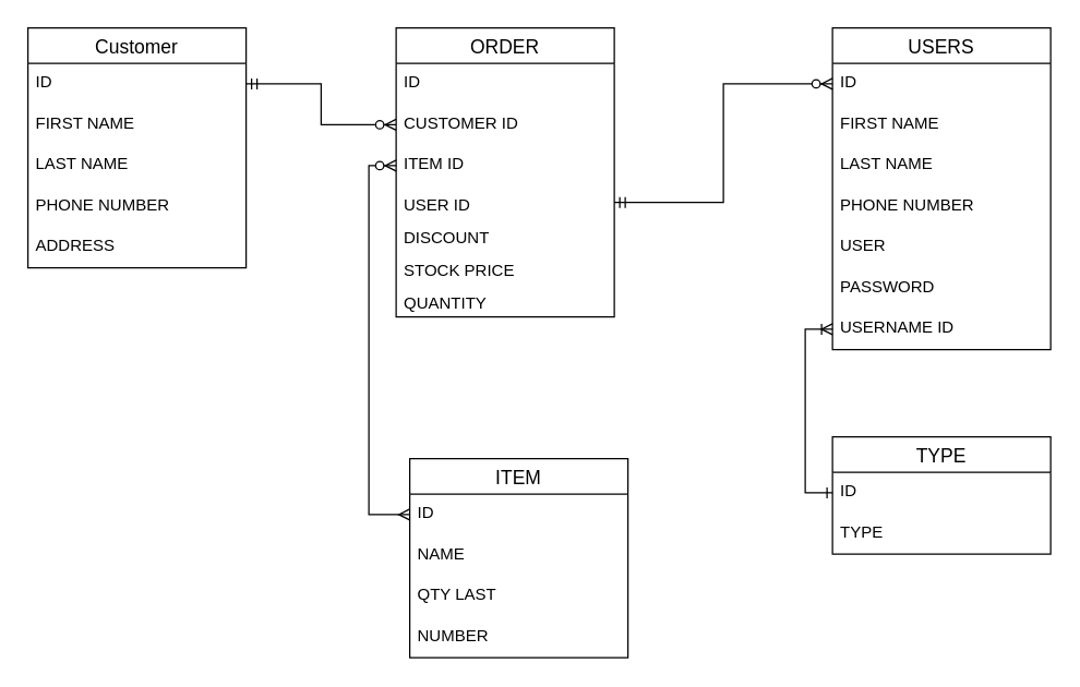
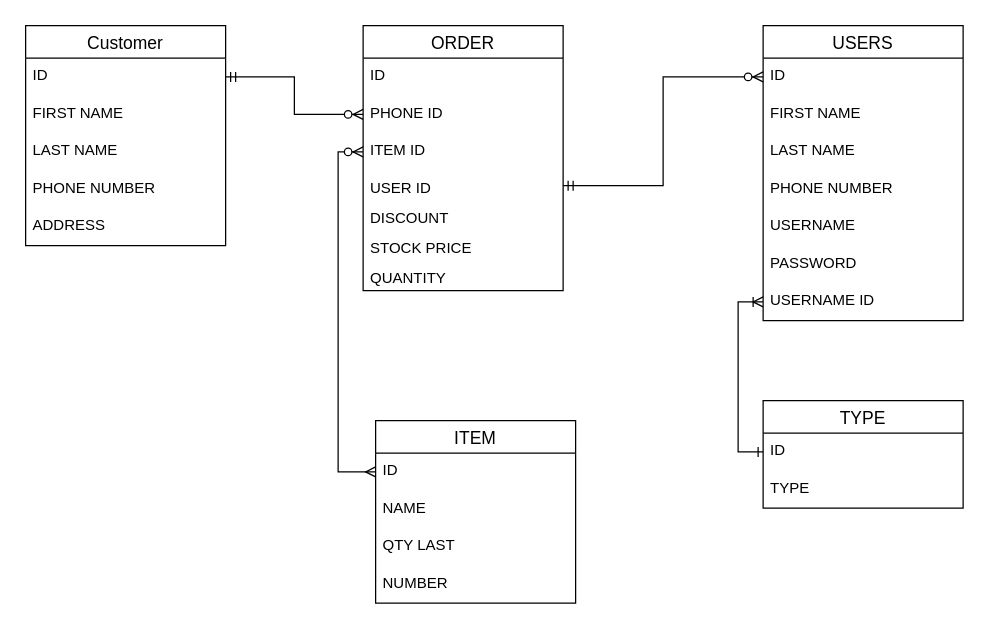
  <mxCell id="0" />
  <mxCell id="1" parent="0" />
  <mxCell id="2" value="USERS" style="swimlane;fontStyle=0;childLayout=stackLayout;horizontal=1;startSize=26;horizontalStack=0;resizeParent=1;resizeParentMax=0;resizeLast=0;collapsible=1;marginBottom=0;align=center;fontSize=14;" vertex="1" parent="1"><mxGeometry x="610" y="20" width="160" height="236" as="geometry" /></mxCell>
  <mxCell id="3" value="ID" style="text;strokeColor=none;fillColor=none;spacingLeft=4;spacingRight=4;overflow=hidden;rotatable=0;points=[[0,0.5],[1,0.5]];portConstraint=eastwest;fontSize=12;" vertex="1" parent="2"><mxGeometry y="26" width="160" height="30" as="geometry" /></mxCell>
  <mxCell id="4" value="FIRST NAME" style="text;strokeColor=none;fillColor=none;spacingLeft=4;spacingRight=4;overflow=hidden;rotatable=0;points=[[0,0.5],[1,0.5]];portConstraint=eastwest;fontSize=12;" vertex="1" parent="2"><mxGeometry y="56" width="160" height="30" as="geometry" /></mxCell>
  <mxCell id="5" value="LAST NAME" style="text;strokeColor=none;fillColor=none;spacingLeft=4;spacingRight=4;overflow=hidden;rotatable=0;points=[[0,0.5],[1,0.5]];portConstraint=eastwest;fontSize=12;" vertex="1" parent="2"><mxGeometry y="86" width="160" height="30" as="geometry" /></mxCell>
  <mxCell id="6" value="PHONE NUMBER" style="text;strokeColor=none;fillColor=none;spacingLeft=4;spacingRight=4;overflow=hidden;rotatable=0;points=[[0,0.5],[1,0.5]];portConstraint=eastwest;fontSize=12;" vertex="1" parent="2"><mxGeometry y="116" width="160" height="30" as="geometry" /></mxCell>
- <mxCell id="7" value="USER" style="text;strokeColor=none;fillColor=none;spacingLeft=4;spacingRight=4;overflow=hidden;rotatable=0;points=[[0,0.5],[1,0.5]];portConstraint=eastwest;fontSize=12;" vertex="1" parent="2"><mxGeometry y="146" width="160" height="30" as="geometry" /></mxCell>
+ <mxCell id="7" value="USERNAME" style="text;strokeColor=none;fillColor=none;spacingLeft=4;spacingRight=4;overflow=hidden;rotatable=0;points=[[0,0.5],[1,0.5]];portConstraint=eastwest;fontSize=12;" vertex="1" parent="2"><mxGeometry y="146" width="160" height="30" as="geometry" /></mxCell>
  <mxCell id="8" value="PASSWORD" style="text;strokeColor=none;fillColor=none;spacingLeft=4;spacingRight=4;overflow=hidden;rotatable=0;points=[[0,0.5],[1,0.5]];portConstraint=eastwest;fontSize=12;" vertex="1" parent="2"><mxGeometry y="176" width="160" height="30" as="geometry" /></mxCell>
  <mxCell id="9" value="USERNAME ID " style="text;strokeColor=none;fillColor=none;spacingLeft=4;spacingRight=4;overflow=hidden;rotatable=0;points=[[0,0.5],[1,0.5]];portConstraint=eastwest;fontSize=12;" vertex="1" parent="2"><mxGeometry y="206" width="160" height="30" as="geometry" /></mxCell>
  <mxCell id="10" value="Customer" style="swimlane;fontStyle=0;childLayout=stackLayout;horizontal=1;startSize=26;horizontalStack=0;resizeParent=1;resizeParentMax=0;resizeLast=0;collapsible=1;marginBottom=0;align=center;fontSize=14;" vertex="1" parent="1"><mxGeometry x="20" y="20" width="160" height="176" as="geometry" /></mxCell>
  <mxCell id="11" value="ID" style="text;strokeColor=none;fillColor=none;spacingLeft=4;spacingRight=4;overflow=hidden;rotatable=0;points=[[0,0.5],[1,0.5]];portConstraint=eastwest;fontSize=12;" vertex="1" parent="10"><mxGeometry y="26" width="160" height="30" as="geometry" /></mxCell>
  <mxCell id="12" value="FIRST NAME" style="text;strokeColor=none;fillColor=none;spacingLeft=4;spacingRight=4;overflow=hidden;rotatable=0;points=[[0,0.5],[1,0.5]];portConstraint=eastwest;fontSize=12;" vertex="1" parent="10"><mxGeometry y="56" width="160" height="30" as="geometry" /></mxCell>
  <mxCell id="13" value="LAST NAME" style="text;strokeColor=none;fillColor=none;spacingLeft=4;spacingRight=4;overflow=hidden;rotatable=0;points=[[0,0.5],[1,0.5]];portConstraint=eastwest;fontSize=12;" vertex="1" parent="10"><mxGeometry y="86" width="160" height="30" as="geometry" /></mxCell>
  <mxCell id="14" value="PHONE NUMBER" style="text;strokeColor=none;fillColor=none;spacingLeft=4;spacingRight=4;overflow=hidden;rotatable=0;points=[[0,0.5],[1,0.5]];portConstraint=eastwest;fontSize=12;" vertex="1" parent="10"><mxGeometry y="116" width="160" height="30" as="geometry" /></mxCell>
  <mxCell id="15" value="ADDRESS" style="text;strokeColor=none;fillColor=none;spacingLeft=4;spacingRight=4;overflow=hidden;rotatable=0;points=[[0,0.5],[1,0.5]];portConstraint=eastwest;fontSize=12;" vertex="1" parent="10"><mxGeometry y="146" width="160" height="30" as="geometry" /></mxCell>
  <mxCell id="16" value="TYPE" style="swimlane;fontStyle=0;childLayout=stackLayout;horizontal=1;startSize=26;horizontalStack=0;resizeParent=1;resizeParentMax=0;resizeLast=0;collapsible=1;marginBottom=0;align=center;fontSize=14;" vertex="1" parent="1"><mxGeometry x="610" y="320" width="160" height="86" as="geometry" /></mxCell>
  <mxCell id="17" value="ID" style="text;strokeColor=none;fillColor=none;spacingLeft=4;spacingRight=4;overflow=hidden;rotatable=0;points=[[0,0.5],[1,0.5]];portConstraint=eastwest;fontSize=12;" vertex="1" parent="16"><mxGeometry y="26" width="160" height="30" as="geometry" /></mxCell>
  <mxCell id="18" value="TYPE" style="text;strokeColor=none;fillColor=none;spacingLeft=4;spacingRight=4;overflow=hidden;rotatable=0;points=[[0,0.5],[1,0.5]];portConstraint=eastwest;fontSize=12;" vertex="1" parent="16"><mxGeometry y="56" width="160" height="30" as="geometry" /></mxCell>
  <mxCell id="19" value="ITEM" style="swimlane;fontStyle=0;childLayout=stackLayout;horizontal=1;startSize=26;horizontalStack=0;resizeParent=1;resizeParentMax=0;resizeLast=0;collapsible=1;marginBottom=0;align=center;fontSize=14;" vertex="1" parent="1"><mxGeometry x="300" y="336" width="160" height="146" as="geometry" /></mxCell>
  <mxCell id="20" value="ID" style="text;strokeColor=none;fillColor=none;spacingLeft=4;spacingRight=4;overflow=hidden;rotatable=0;points=[[0,0.5],[1,0.5]];portConstraint=eastwest;fontSize=12;" vertex="1" parent="19"><mxGeometry y="26" width="160" height="30" as="geometry" /></mxCell>
  <mxCell id="21" value="NAME" style="text;strokeColor=none;fillColor=none;spacingLeft=4;spacingRight=4;overflow=hidden;rotatable=0;points=[[0,0.5],[1,0.5]];portConstraint=eastwest;fontSize=12;" vertex="1" parent="19"><mxGeometry y="56" width="160" height="30" as="geometry" /></mxCell>
  <mxCell id="22" value="QTY LAST" style="text;strokeColor=none;fillColor=none;spacingLeft=4;spacingRight=4;overflow=hidden;rotatable=0;points=[[0,0.5],[1,0.5]];portConstraint=eastwest;fontSize=12;" vertex="1" parent="19"><mxGeometry y="86" width="160" height="30" as="geometry" /></mxCell>
  <mxCell id="23" value="NUMBER" style="text;strokeColor=none;fillColor=none;spacingLeft=4;spacingRight=4;overflow=hidden;rotatable=0;points=[[0,0.5],[1,0.5]];portConstraint=eastwest;fontSize=12;" vertex="1" parent="19"><mxGeometry y="116" width="160" height="30" as="geometry" /></mxCell>
  <mxCell id="24" value="ORDER" style="swimlane;fontStyle=0;childLayout=stackLayout;horizontal=1;startSize=26;horizontalStack=0;resizeParent=1;resizeParentMax=0;resizeLast=0;collapsible=1;marginBottom=0;align=center;fontSize=14;" vertex="1" parent="1"><mxGeometry x="290" y="20" width="160" height="212" as="geometry" /></mxCell>
  <mxCell id="25" value="ID" style="text;strokeColor=none;fillColor=none;spacingLeft=4;spacingRight=4;overflow=hidden;rotatable=0;points=[[0,0.5],[1,0.5]];portConstraint=eastwest;fontSize=12;" vertex="1" parent="24"><mxGeometry y="26" width="160" height="30" as="geometry" /></mxCell>
- <mxCell id="26" value="CUSTOMER ID" style="text;strokeColor=none;fillColor=none;spacingLeft=4;spacingRight=4;overflow=hidden;rotatable=0;points=[[0,0.5],[1,0.5]];portConstraint=eastwest;fontSize=12;" vertex="1" parent="24"><mxGeometry y="56" width="160" height="30" as="geometry" /></mxCell>
+ <mxCell id="26" value="PHONE ID" style="text;strokeColor=none;fillColor=none;spacingLeft=4;spacingRight=4;overflow=hidden;rotatable=0;points=[[0,0.5],[1,0.5]];portConstraint=eastwest;fontSize=12;" vertex="1" parent="24"><mxGeometry y="56" width="160" height="30" as="geometry" /></mxCell>
  <mxCell id="27" value="ITEM ID" style="text;strokeColor=none;fillColor=none;spacingLeft=4;spacingRight=4;overflow=hidden;rotatable=0;points=[[0,0.5],[1,0.5]];portConstraint=eastwest;fontSize=12;" vertex="1" parent="24"><mxGeometry y="86" width="160" height="30" as="geometry" /></mxCell>
  <mxCell id="28" value="USER ID " style="text;strokeColor=none;fillColor=none;spacingLeft=4;spacingRight=4;overflow=hidden;rotatable=0;points=[[0,0.5],[1,0.5]];portConstraint=eastwest;fontSize=12;" vertex="1" parent="24"><mxGeometry y="116" width="160" height="24" as="geometry" /></mxCell>
  <mxCell id="29" value="DISCOUNT" style="text;strokeColor=none;fillColor=none;spacingLeft=4;spacingRight=4;overflow=hidden;rotatable=0;points=[[0,0.5],[1,0.5]];portConstraint=eastwest;fontSize=12;" vertex="1" parent="24"><mxGeometry y="140" width="160" height="24" as="geometry" /></mxCell>
  <mxCell id="30" value="STOCK PRICE" style="text;strokeColor=none;fillColor=none;spacingLeft=4;spacingRight=4;overflow=hidden;rotatable=0;points=[[0,0.5],[1,0.5]];portConstraint=eastwest;fontSize=12;" vertex="1" parent="24"><mxGeometry y="164" width="160" height="24" as="geometry" /></mxCell>
  <mxCell id="31" value="QUANTITY" style="text;strokeColor=none;fillColor=none;spacingLeft=4;spacingRight=4;overflow=hidden;rotatable=0;points=[[0,0.5],[1,0.5]];portConstraint=eastwest;fontSize=12;" vertex="1" parent="24"><mxGeometry y="188" width="160" height="24" as="geometry" /></mxCell>
  <mxCell id="32" style="edgeStyle=orthogonalEdgeStyle;rounded=0;orthogonalLoop=1;jettySize=auto;html=1;exitX=0;exitY=0.5;exitDx=0;exitDy=0;entryX=0;entryY=0.5;entryDx=0;entryDy=0;startArrow=ERone;startFill=0;endArrow=ERoneToMany;endFill=0;" edge="1" parent="1" source="17" target="9"><mxGeometry relative="1" as="geometry" /></mxCell>
  <mxCell id="33" style="edgeStyle=orthogonalEdgeStyle;rounded=0;orthogonalLoop=1;jettySize=auto;html=1;exitX=0;exitY=0.5;exitDx=0;exitDy=0;startArrow=ERzeroToMany;startFill=1;endArrow=ERmandOne;endFill=0;" edge="1" parent="1" source="3" target="28"><mxGeometry relative="1" as="geometry" /></mxCell>
  <mxCell id="34" style="edgeStyle=orthogonalEdgeStyle;rounded=0;orthogonalLoop=1;jettySize=auto;html=1;exitX=1;exitY=0.5;exitDx=0;exitDy=0;entryX=0;entryY=0.5;entryDx=0;entryDy=0;startArrow=ERmandOne;startFill=0;endArrow=ERzeroToMany;endFill=1;" edge="1" parent="1" source="11" target="26"><mxGeometry relative="1" as="geometry" /></mxCell>
  <mxCell id="35" style="edgeStyle=orthogonalEdgeStyle;rounded=0;orthogonalLoop=1;jettySize=auto;html=1;exitX=0;exitY=0.5;exitDx=0;exitDy=0;entryX=0;entryY=0.5;entryDx=0;entryDy=0;startArrow=ERmany;startFill=0;endArrow=ERzeroToMany;endFill=1;" edge="1" parent="1" source="20" target="27"><mxGeometry relative="1" as="geometry" /></mxCell>
